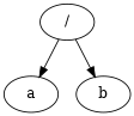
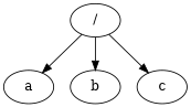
  digraph {
    rankdir=TB
    n1 [label="/"]
    n2 [label=a]
    n3 [label=b]
+   n4 [label=c]
    n1 -> n2
    n1 -> n3
+   n1 -> n4
  }
